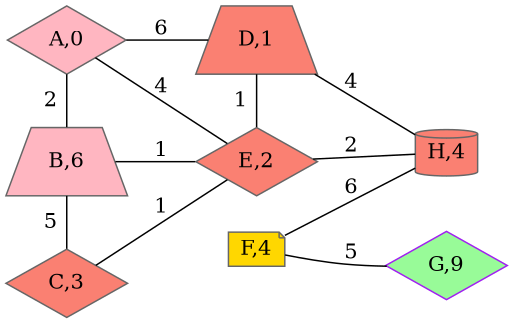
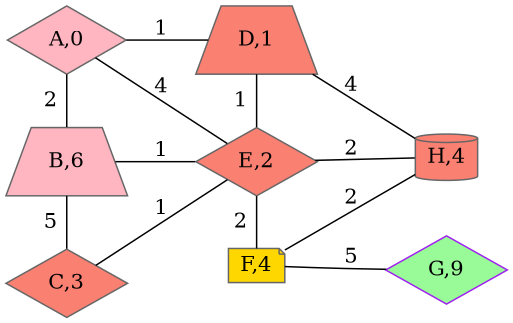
  graph {
    rankdir=LR
    node [color=gray40 fillcolor=salmon shape=diamond style=filled]
    n1 [fillcolor=lightpink height=.1 label="A,0" width=.1]
    n2 [fillcolor=lightpink height=.1 label="B,6" shape=trapezium width=.1]
    n3 [height=.1 label="C,3" width=.1]
    n4 [height=.1 label="D,1" shape=trapezium width=.1]
    n5 [height=.1 label="E,2" width=.1]
    n6 [fillcolor=gold height=.1 label="F,4" shape=note width=.1]
    n7 [color=purple fillcolor=palegreen height=.1 label="G,9" width=.1]
    n8 [height=.1 label="H,4" shape=cylinder width=.1]
    subgraph sub_1 {
      rank=same
      n1
      n2
      n3
    }
    subgraph sub_2 {
      rank=same
      n4
      n5
      n6
    }
    subgraph sub_3 {
      rank=same
      n7
      n8
    }
    n1 -- n2 [label=2]
-   n1 -- n4 [label=6]
+   n1 -- n4 [label=1]
    n1 -- n5 [label=4]
    n2 -- n3 [label=5]
    n2 -- n5 [label=1]
    n4 -- n5 [label=1]
    n4 -- n8 [label=4]
    n5 -- n3 [label=1]
+   n5 -- n6 [label=2]
    n5 -- n8 [label=2]
    n6 -- n7 [label=5]
-   n8 -- n6 [label=6]
+   n8 -- n6 [label=2]
  }
